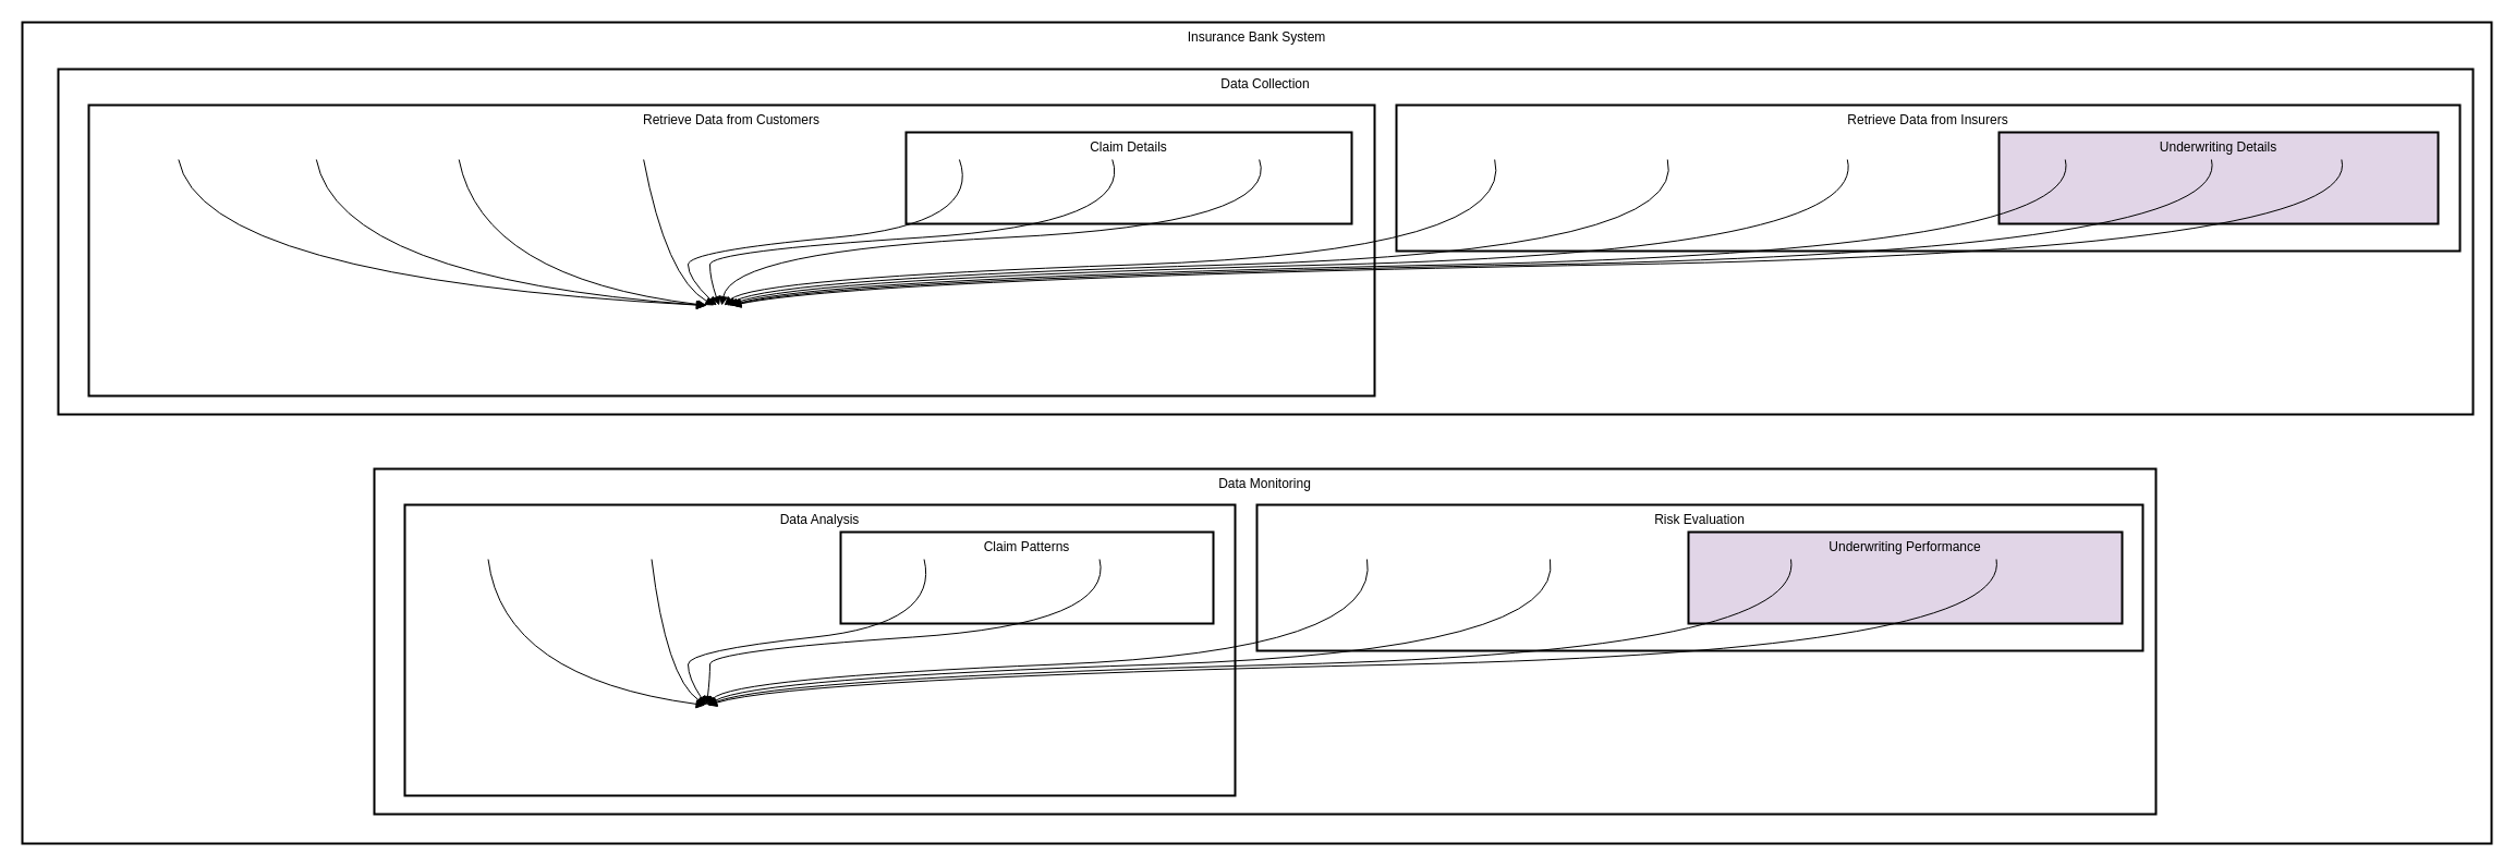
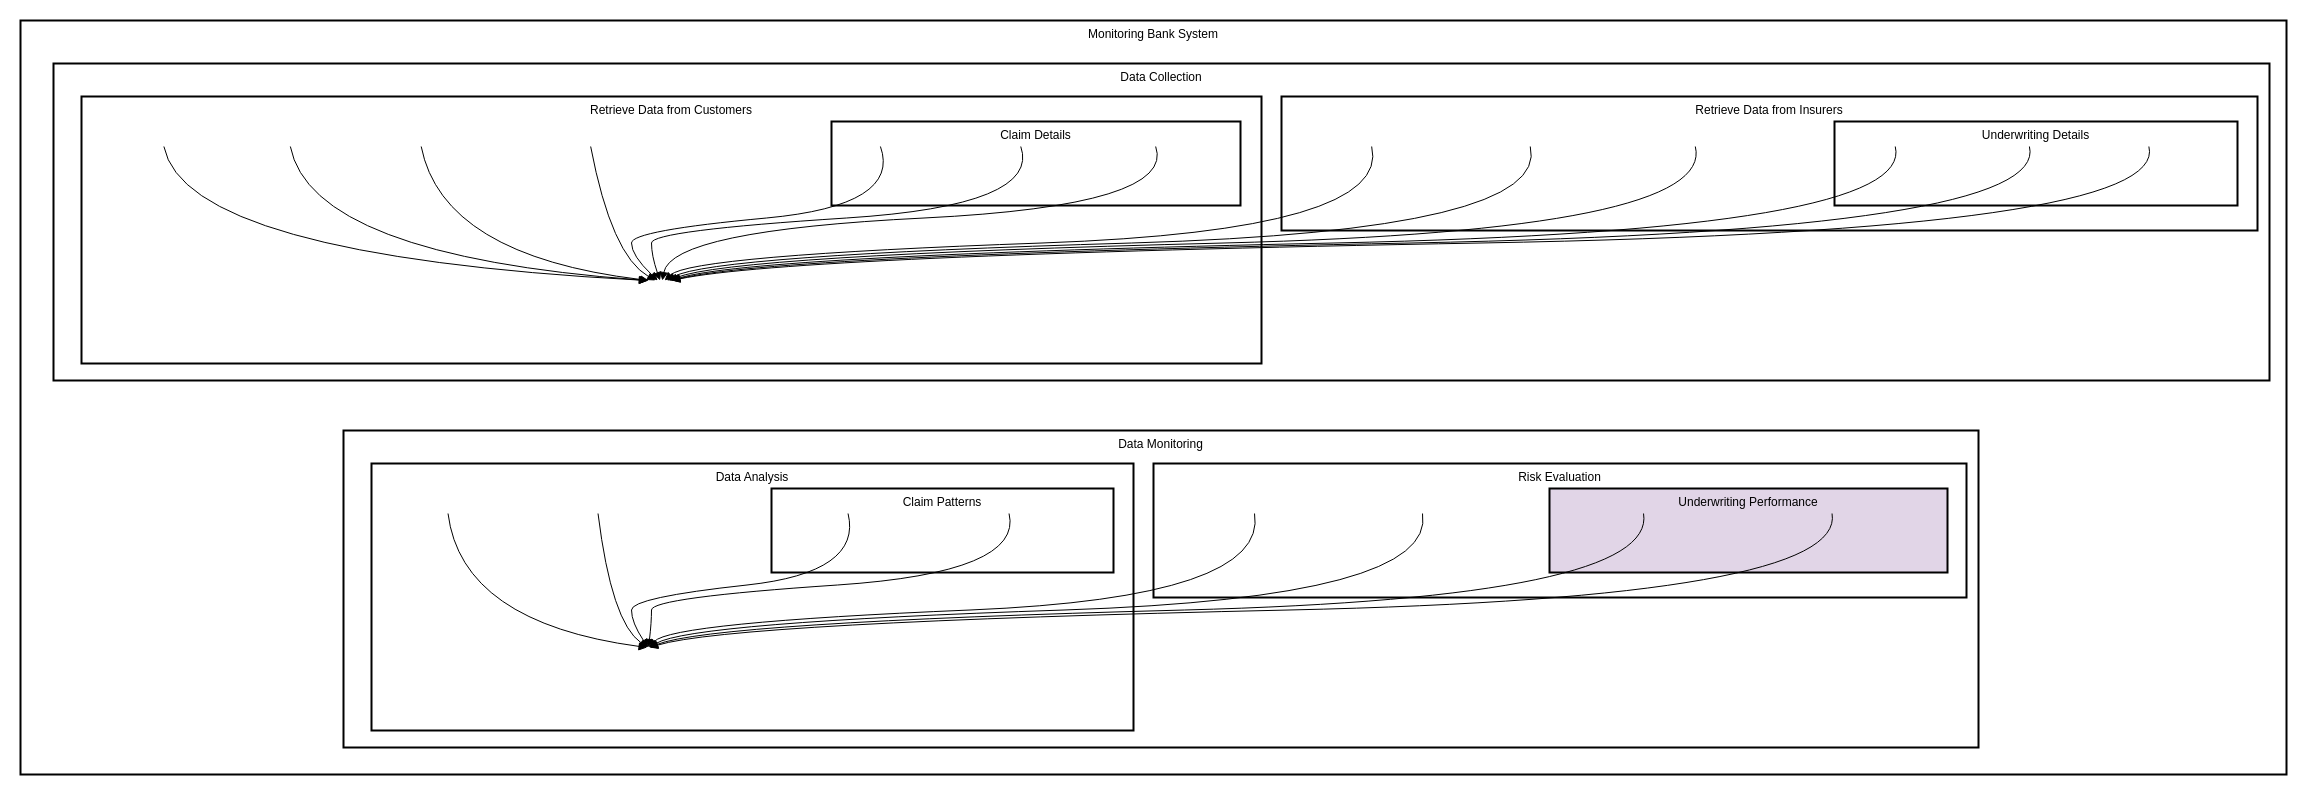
  <mxCell id="0" />
  <mxCell id="1" parent="0" />
- <mxCell id="2" value="Insurance Bank System" style="whiteSpace=wrap;strokeWidth=2;verticalAlign=top;" parent="1" vertex="1"><mxGeometry width="2266" height="754" as="geometry" x="20" y="20" /></mxCell>
+ <mxCell id="2" value="Monitoring Bank System" style="whiteSpace=wrap;strokeWidth=2;verticalAlign=top;" parent="1" vertex="1"><mxGeometry width="2266" height="754" as="geometry" x="20" y="20" /></mxCell>
  <mxCell id="3" value="Data Collection" style="whiteSpace=wrap;strokeWidth=2;verticalAlign=top;" parent="2" vertex="1"><mxGeometry x="33" y="43" width="2216" height="317" as="geometry" /></mxCell>
  <mxCell id="4" value="BankDB" style="whiteSpace=wrap;strokeWidth=2;" parent="3" vertex="1"><mxGeometry x="584" y="217" width="68" height="34" as="geometry" /></mxCell>
  <mxCell id="5" value="Customer Information" style="whiteSpace=wrap;strokeWidth=2;verticalAlign=top;" parent="3" vertex="1"><mxGeometry x="48" y="58" width="710" height="217" as="geometry" /></mxCell>
  <mxCell id="6" value="CustomerID" style="whiteSpace=wrap;strokeWidth=2;" parent="3" vertex="1"><mxGeometry x="83" y="83" width="97" height="34" as="geometry" /></mxCell>
  <mxCell id="7" value="Name" style="whiteSpace=wrap;strokeWidth=2;" parent="3" vertex="1"><mxGeometry x="230" y="83" width="56" height="34" as="geometry" /></mxCell>
  <mxCell id="8" value="PolicyDetails" style="whiteSpace=wrap;strokeWidth=2;" parent="3" vertex="1"><mxGeometry x="336" y="83" width="106" height="34" as="geometry" /></mxCell>
  <mxCell id="9" value="PremiumAmount" style="whiteSpace=wrap;strokeWidth=2;" parent="3" vertex="1"><mxGeometry x="492" y="83" width="133" height="34" as="geometry" /></mxCell>
  <mxCell id="10" value="ClaimID" style="whiteSpace=wrap;strokeWidth=2;" parent="3" vertex="1"><mxGeometry x="813" y="83" width="70" height="34" as="geometry" /></mxCell>
  <mxCell id="11" value="ClaimAmount" style="whiteSpace=wrap;strokeWidth=2;" parent="3" vertex="1"><mxGeometry x="933" y="83" width="111" height="34" as="geometry" /></mxCell>
  <mxCell id="12" value="Status" style="whiteSpace=wrap;strokeWidth=2;" parent="3" vertex="1"><mxGeometry x="1094" y="83" width="59" height="34" as="geometry" /></mxCell>
  <mxCell id="13" value="PolicyNumber" style="whiteSpace=wrap;strokeWidth=2;" parent="3" vertex="1"><mxGeometry x="1283" y="83" width="113" height="34" as="geometry" /></mxCell>
  <mxCell id="14" value="PolicyHolder" style="whiteSpace=wrap;strokeWidth=2;" parent="3" vertex="1"><mxGeometry x="1446" y="83" width="104" height="34" as="geometry" /></mxCell>
  <mxCell id="15" value="PaymentDetails" style="whiteSpace=wrap;strokeWidth=2;" parent="3" vertex="1"><mxGeometry x="1600" y="83" width="126" height="34" as="geometry" /></mxCell>
  <mxCell id="16" value="ApproverID" style="whiteSpace=wrap;strokeWidth=2;" parent="3" vertex="1"><mxGeometry x="1816" y="83" width="94" height="34" as="geometry" /></mxCell>
  <mxCell id="17" value="Decision" style="whiteSpace=wrap;strokeWidth=2;" parent="3" vertex="1"><mxGeometry x="1960" y="83" width="74" height="34" as="geometry" /></mxCell>
  <mxCell id="18" value="Reason" style="whiteSpace=wrap;strokeWidth=2;" parent="3" vertex="1"><mxGeometry x="2084" y="83" width="65" height="34" as="geometry" /></mxCell>
  <mxCell id="19" value="Retrieve Data from Customers" style="whiteSpace=wrap;strokeWidth=2;verticalAlign=top;" parent="3" vertex="1"><mxGeometry x="28" y="33" width="1180" height="267" as="geometry" /></mxCell>
  <mxCell id="20" value="Claim Details" style="whiteSpace=wrap;strokeWidth=2;verticalAlign=top;" parent="3" vertex="1"><mxGeometry x="778" y="58" width="409" height="84" as="geometry" /></mxCell>
  <mxCell id="21" value="Policy Information" style="whiteSpace=wrap;strokeWidth=2;verticalAlign=top;" parent="3" vertex="1"><mxGeometry x="1248" y="58" width="513" height="84" as="geometry" /></mxCell>
  <mxCell id="22" value="Retrieve Data from Insurers" style="whiteSpace=wrap;strokeWidth=2;verticalAlign=top;" parent="3" vertex="1"><mxGeometry x="1228" y="33" width="976" height="134" as="geometry" /></mxCell>
- <mxCell id="23" value="Underwriting Details" style="whiteSpace=wrap;strokeWidth=2;verticalAlign=top;fillColor=#e1d5e7;" parent="3" vertex="1"><mxGeometry x="1781" y="58" width="403" height="84" as="geometry" /></mxCell>
+ <mxCell id="23" value="Underwriting Details" style="whiteSpace=wrap;strokeWidth=2;verticalAlign=top;" parent="3" vertex="1"><mxGeometry x="1781" y="58" width="403" height="84" as="geometry" /></mxCell>
  <mxCell id="24" value="" style="curved=1;startArrow=none;endArrow=block;exitX=0.161;exitY=-0.279;entryX=-0.482;entryY=-0.873;" parent="3" source="6" target="4" edge="1"><mxGeometry relative="1" as="geometry"><Array as="points"><mxPoint x="132" y="192" /></Array></mxGeometry></mxCell>
  <mxCell id="25" value="" style="curved=1;startArrow=none;endArrow=block;exitX=-0.089;exitY=-0.279;entryX=-0.482;entryY=-0.903;" parent="3" source="7" target="4" edge="1"><mxGeometry relative="1" as="geometry"><Array as="points"><mxPoint x="258" y="192" /></Array></mxGeometry></mxCell>
  <mxCell id="26" value="" style="curved=1;startArrow=none;endArrow=block;exitX=0.187;exitY=-0.279;entryX=-0.482;entryY=-0.969;" parent="3" source="8" target="4" edge="1"><mxGeometry relative="1" as="geometry"><Array as="points"><mxPoint x="389" y="192" /></Array></mxGeometry></mxCell>
  <mxCell id="27" value="" style="curved=1;startArrow=none;endArrow=block;exitX=0.25;exitY=-0.279;entryX=-0.335;entryY=-1.279;" parent="3" source="9" target="4" edge="1"><mxGeometry relative="1" as="geometry"><Array as="points"><mxPoint x="558" y="192" /></Array></mxGeometry></mxCell>
  <mxCell id="28" value="" style="curved=1;startArrow=none;endArrow=block;exitX=0.031;exitY=-0.279;entryX=-0.217;entryY=-1.279;" parent="3" source="10" target="4" edge="1"><mxGeometry relative="1" as="geometry"><Array as="points"><mxPoint x="848" y="142" /><mxPoint x="578" y="167" /><mxPoint x="578" y="192" /></Array></mxGeometry></mxCell>
  <mxCell id="29" value="" style="curved=1;startArrow=none;endArrow=block;exitX=0.202;exitY=-0.279;entryX=-0.099;entryY=-1.279;" parent="3" source="11" target="4" edge="1"><mxGeometry relative="1" as="geometry"><Array as="points"><mxPoint x="988" y="142" /><mxPoint x="598" y="167" /><mxPoint x="598" y="192" /></Array></mxGeometry></mxCell>
  <mxCell id="30" value="" style="curved=1;startArrow=none;endArrow=block;exitX=-0.063;exitY=-0.279;entryX=0.019;entryY=-1.279;" parent="3" source="12" target="4" edge="1"><mxGeometry relative="1" as="geometry"><Array as="points"><mxPoint x="1123" y="142" /><mxPoint x="618" y="167" /></Array></mxGeometry></mxCell>
  <mxCell id="31" value="" style="curved=1;startArrow=none;endArrow=block;exitX=0.206;exitY=-0.279;entryX=0.137;entryY=-1.279;" parent="3" source="13" target="4" edge="1"><mxGeometry relative="1" as="geometry"><Array as="points"><mxPoint x="1339" y="167" /><mxPoint x="638" y="192" /></Array></mxGeometry></mxCell>
  <mxCell id="32" value="" style="curved=1;startArrow=none;endArrow=block;exitX=0.182;exitY=-0.279;entryX=0.255;entryY=-1.279;" parent="3" source="14" target="4" edge="1"><mxGeometry relative="1" as="geometry"><Array as="points"><mxPoint x="1498" y="167" /><mxPoint x="658" y="192" /></Array></mxGeometry></mxCell>
  <mxCell id="33" value="" style="curved=1;startArrow=none;endArrow=block;exitX=0.238;exitY=-0.279;entryX=0.373;entryY=-1.279;" parent="3" source="15" target="4" edge="1"><mxGeometry relative="1" as="geometry"><Array as="points"><mxPoint x="1663" y="167" /><mxPoint x="678" y="192" /></Array></mxGeometry></mxCell>
  <mxCell id="34" value="" style="curved=1;startArrow=none;endArrow=block;exitX=0.148;exitY=-0.279;entryX=0.491;entryY=-1.279;" parent="3" source="16" target="4" edge="1"><mxGeometry relative="1" as="geometry"><Array as="points"><mxPoint x="1863" y="167" /><mxPoint x="698" y="192" /></Array></mxGeometry></mxCell>
  <mxCell id="35" value="" style="curved=1;startArrow=none;endArrow=block;exitX=0.056;exitY=-0.279;entryX=0.52;entryY=-1.205;" parent="3" source="17" target="4" edge="1"><mxGeometry relative="1" as="geometry"><Array as="points"><mxPoint x="1997" y="167" /><mxPoint x="718" y="192" /></Array></mxGeometry></mxCell>
  <mxCell id="36" value="" style="curved=1;startArrow=none;endArrow=block;exitX=-0.006;exitY=-0.279;entryX=0.52;entryY=-1.135;" parent="3" source="18" target="4" edge="1"><mxGeometry relative="1" as="geometry"><Array as="points"><mxPoint x="2117" y="167" /><mxPoint x="738" y="192" /></Array></mxGeometry></mxCell>
  <mxCell id="37" value="Data Monitoring" style="whiteSpace=wrap;strokeWidth=2;verticalAlign=top;" parent="2" vertex="1"><mxGeometry x="323" y="410" width="1635" height="317" as="geometry" /></mxCell>
  <mxCell id="38" value="Insight" style="whiteSpace=wrap;strokeWidth=2;" parent="37" vertex="1"><mxGeometry x="287" y="217" width="62" height="34" as="geometry" /></mxCell>
  <mxCell id="39" value="Premium Trends" style="whiteSpace=wrap;strokeWidth=2;verticalAlign=top;" parent="37" vertex="1"><mxGeometry x="48" y="58" width="360" height="217" as="geometry" /></mxCell>
  <mxCell id="40" value="Analyze" style="whiteSpace=wrap;strokeWidth=2;" parent="37" vertex="1"><mxGeometry x="83" y="83" width="71" height="34" as="geometry" /></mxCell>
  <mxCell id="41" value="GenerateReport" style="whiteSpace=wrap;strokeWidth=2;" parent="37" vertex="1"><mxGeometry x="204" y="83" width="129" height="34" as="geometry" /></mxCell>
  <mxCell id="42" value="IdentifyFraud" style="whiteSpace=wrap;strokeWidth=2;" parent="37" vertex="1"><mxGeometry x="463" y="83" width="111" height="34" as="geometry" /></mxCell>
  <mxCell id="43" value="PredictLosses" style="whiteSpace=wrap;strokeWidth=2;" parent="37" vertex="1"><mxGeometry x="624" y="83" width="111" height="34" as="geometry" /></mxCell>
  <mxCell id="44" value="CalculateRatio" style="whiteSpace=wrap;strokeWidth=2;" parent="37" vertex="1"><mxGeometry x="865" y="83" width="120" height="34" as="geometry" /></mxCell>
  <mxCell id="45" value="MonitorTrends" style="whiteSpace=wrap;strokeWidth=2;" parent="37" vertex="1"><mxGeometry x="1035" y="83" width="116" height="34" as="geometry" /></mxCell>
  <mxCell id="46" value="EvaluateApprovals" style="whiteSpace=wrap;strokeWidth=2;" parent="37" vertex="1"><mxGeometry x="1241" y="83" width="146" height="34" as="geometry" /></mxCell>
  <mxCell id="47" value="ReviewDecisions" style="whiteSpace=wrap;strokeWidth=2;" parent="37" vertex="1"><mxGeometry x="1437" y="83" width="131" height="34" as="geometry" /></mxCell>
  <mxCell id="48" value="Data Analysis" style="whiteSpace=wrap;strokeWidth=2;verticalAlign=top;" parent="37" vertex="1"><mxGeometry x="28" y="33" width="762" height="267" as="geometry" /></mxCell>
  <mxCell id="49" value="Claim Patterns" style="whiteSpace=wrap;strokeWidth=2;verticalAlign=top;" parent="37" vertex="1"><mxGeometry x="428" y="58" width="342" height="84" as="geometry" /></mxCell>
  <mxCell id="50" value="Claims Ratio" style="whiteSpace=wrap;strokeWidth=2;verticalAlign=top;" parent="37" vertex="1"><mxGeometry x="830" y="58" width="356" height="84" as="geometry" /></mxCell>
  <mxCell id="51" value="Risk Evaluation" style="whiteSpace=wrap;strokeWidth=2;verticalAlign=top;" parent="37" vertex="1"><mxGeometry x="810" y="33" width="813" height="134" as="geometry" /></mxCell>
  <mxCell id="52" value="Underwriting Performance" style="whiteSpace=wrap;strokeWidth=2;verticalAlign=top;fillColor=#e1d5e7;" parent="37" vertex="1"><mxGeometry x="1206" y="58" width="398" height="84" as="geometry" /></mxCell>
  <mxCell id="53" value="" style="curved=1;startArrow=none;endArrow=block;exitX=-4.053;exitY=-11.074;entryX=-5.211;entryY=-11.772;" parent="37" source="40" target="38" edge="1"><mxGeometry relative="1" as="geometry"><Array as="points"><mxPoint x="118" y="192" /></Array></mxGeometry></mxCell>
  <mxCell id="54" value="" style="curved=1;startArrow=none;endArrow=block;exitX=-2.007;exitY=-11.074;entryX=-5.032;entryY=-12.074;" parent="37" source="41" target="38" edge="1"><mxGeometry relative="1" as="geometry"><Array as="points"><mxPoint x="268" y="192" /></Array></mxGeometry></mxCell>
  <mxCell id="55" value="" style="curved=1;startArrow=none;endArrow=block;exitX=-2.408;exitY=-11.074;entryX=-4.902;entryY=-12.074;" parent="37" source="42" target="38" edge="1"><mxGeometry relative="1" as="geometry"><Array as="points"><mxPoint x="519" y="142" /><mxPoint x="288" y="167" /><mxPoint x="288" y="192" /></Array></mxGeometry></mxCell>
  <mxCell id="56" value="" style="curved=1;startArrow=none;endArrow=block;exitX=-2.408;exitY=-11.074;entryX=-4.773;entryY=-12.074;" parent="37" source="43" target="38" edge="1"><mxGeometry relative="1" as="geometry"><Array as="points"><mxPoint x="680" y="142" /><mxPoint x="308" y="167" /><mxPoint x="308" y="192" /></Array></mxGeometry></mxCell>
  <mxCell id="57" value="" style="curved=1;startArrow=none;endArrow=block;exitX=-2.192;exitY=-11.074;entryX=-4.643;entryY=-12.074;" parent="37" source="44" target="38" edge="1"><mxGeometry relative="1" as="geometry"><Array as="points"><mxPoint x="925" y="167" /><mxPoint x="328" y="192" /></Array></mxGeometry></mxCell>
  <mxCell id="58" value="" style="curved=1;startArrow=none;endArrow=block;exitX=-2.286;exitY=-11.074;entryX=-4.514;entryY=-12.074;" parent="37" source="45" target="38" edge="1"><mxGeometry relative="1" as="geometry"><Array as="points"><mxPoint x="1093" y="167" /><mxPoint x="348" y="192" /></Array></mxGeometry></mxCell>
  <mxCell id="59" value="" style="curved=1;startArrow=none;endArrow=block;exitX=-1.713;exitY=-11.074;entryX=-4.385;entryY=-12.074;" parent="37" source="46" target="38" edge="1"><mxGeometry relative="1" as="geometry"><Array as="points"><mxPoint x="1314" y="167" /><mxPoint x="368" y="192" /></Array></mxGeometry></mxCell>
  <mxCell id="60" value="" style="curved=1;startArrow=none;endArrow=block;exitX=-1.964;exitY=-11.074;entryX=-4.255;entryY=-12.074;" parent="37" source="47" target="38" edge="1"><mxGeometry relative="1" as="geometry"><Array as="points"><mxPoint x="1503" y="167" /><mxPoint x="388" y="192" /></Array></mxGeometry></mxCell>
